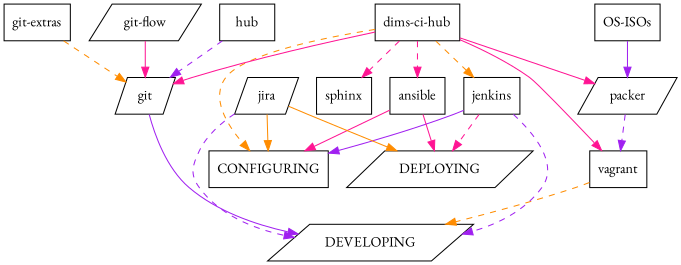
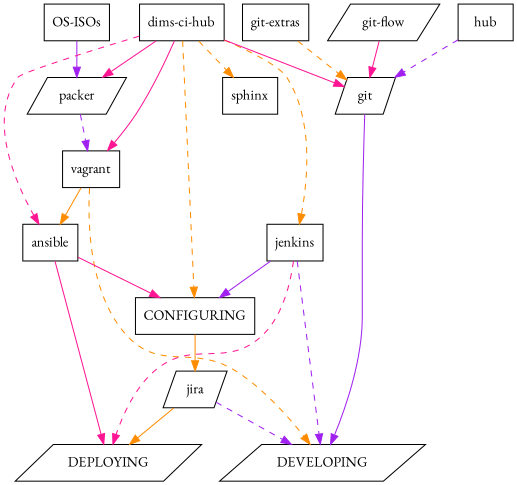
  digraph {
    fontname="EB Garamond"
    node [fontname="EB Garamond" shape=box]
    edge [color=darkorange fontname="EB Garamond" style=solid]
    DEPLOYING [shape=parallelogram]
    DEVELOPING [shape=parallelogram]
    packer [shape=parallelogram]
    "OS-ISOs"
    vagrant
    n6 [label="dims-ci-hub"]
    CONFIGURING
    jenkins
    ansible
    sphinx
    git [shape=parallelogram]
    "git-extras"
    "git-flow" [shape=parallelogram]
    hub
    jira [shape=parallelogram]
    packer -> vagrant [color=purple style=dashed]
    "OS-ISOs" -> packer [color=purple]
    vagrant -> DEVELOPING [style=dashed]
+   vagrant -> ansible
    n6 -> packer [color=deeppink]
    n6 -> vagrant [color=deeppink]
    n6 -> CONFIGURING [style=dashed]
    n6 -> jenkins [style=dashed]
    n6 -> ansible [color=deeppink style=dashed]
-   n6 -> sphinx [color=deeppink style=dashed]
+   n6 -> sphinx [style=dashed]
    n6 -> git [color=deeppink]
    jenkins -> DEPLOYING [color=deeppink style=dashed]
    jenkins -> DEVELOPING [color=purple style=dashed]
    jenkins -> CONFIGURING [color=purple]
    ansible -> DEPLOYING [color=deeppink]
    ansible -> CONFIGURING [color=deeppink]
    git -> DEVELOPING [color=purple]
    "git-extras" -> git [style=dashed]
    "git-flow" -> git [color=deeppink]
    hub -> git [color=purple style=dashed]
    jira -> DEPLOYING
    jira -> DEVELOPING [color=purple style=dashed]
-   jira -> CONFIGURING
+   CONFIGURING -> jira
  }
